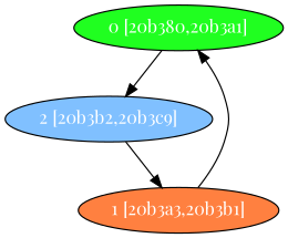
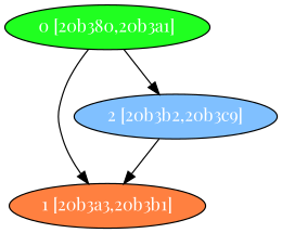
  digraph {
    fontname="Playfair Display"
    node [fontcolor="#ffffff" shape=oval style=filled fontname="Playfair Display"]
    edge [fontname="Playfair Display"]
    n1 [fillcolor="#20FF20" label="0 [20b380,20b3a1]"]
    n2 [fillcolor="#FF8040" label="1 [20b3a3,20b3b1]"]
    n3 [fillcolor="#80C0FF" label="2 [20b3b2,20b3c9]"]
-   n2 -> n1
+   n1 -> n2
    n1 -> n3
    n3 -> n2
  }
